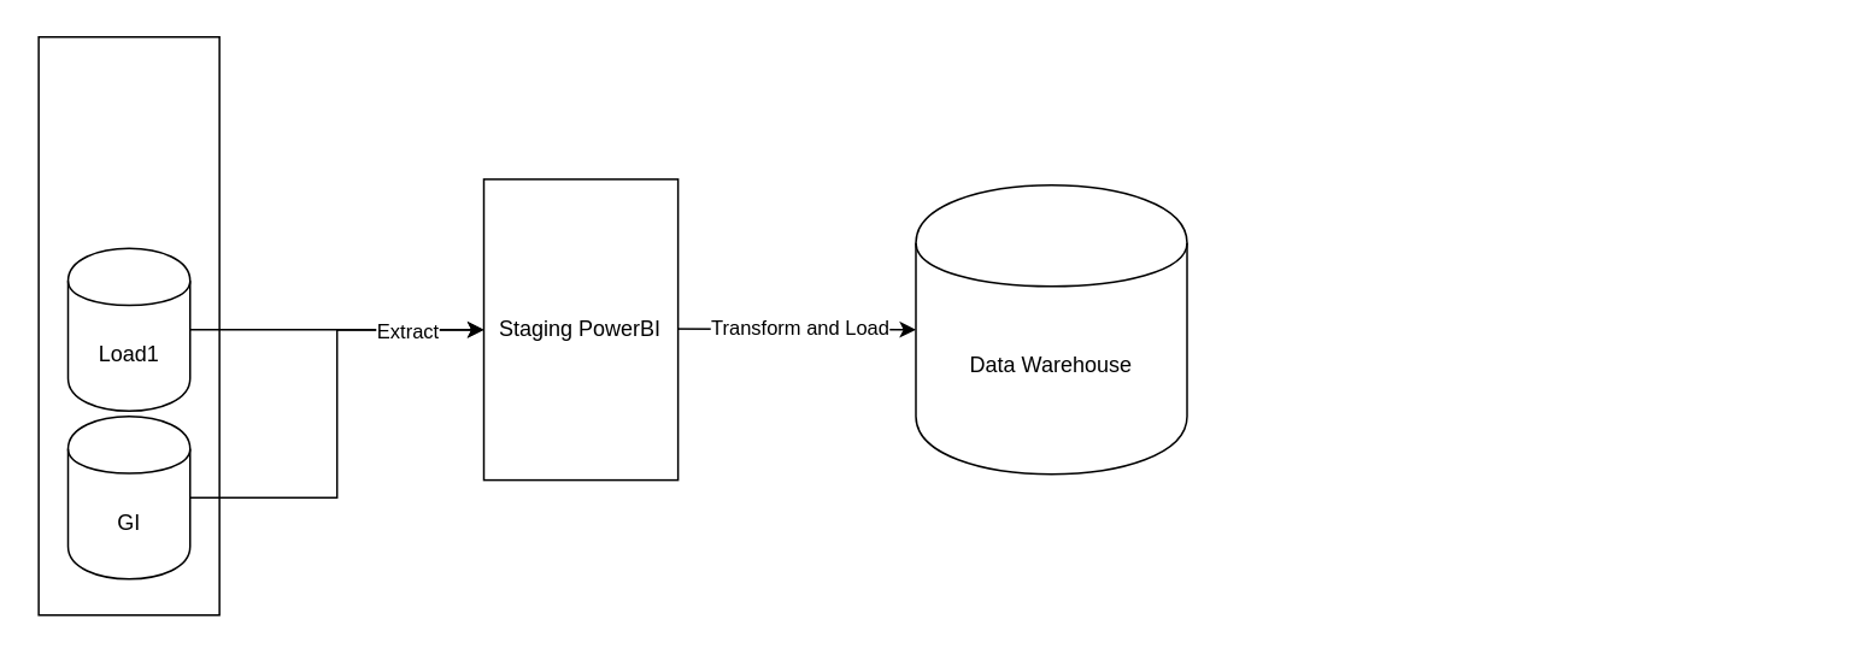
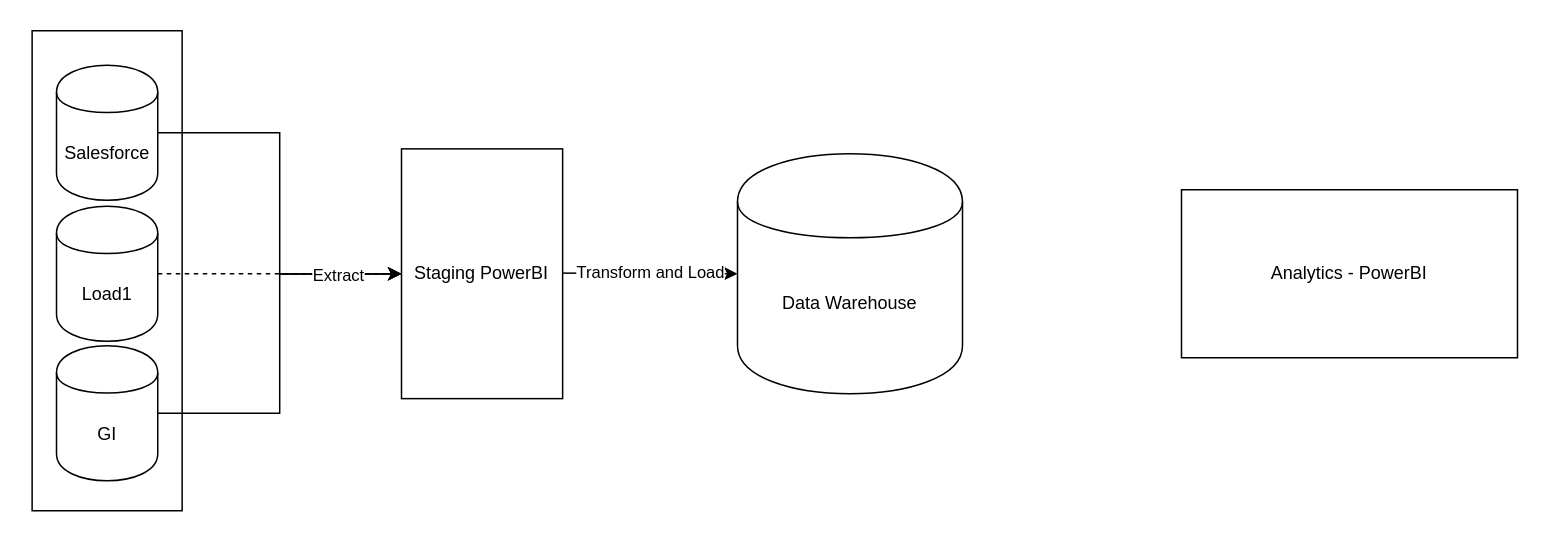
  <mxCell id="0" />
  <mxCell id="1" parent="0" />
  <mxCell id="2" value="" style="html=1;dashed=0;whiteSpace=wrap;" vertex="1" parent="1"><mxGeometry x="20.75" y="20" width="100" height="320" as="geometry" /></mxCell>
- <mxCell id="5" style="edgeStyle=orthogonalEdgeStyle;rounded=0;orthogonalLoop=1;jettySize=auto;html=1;exitX=1;exitY=0.5;exitDx=0;exitDy=0;entryX=0;entryY=0.5;entryDx=0;entryDy=0;" edge="1" parent="1" source="6" target="13"><mxGeometry relative="1" as="geometry" /></mxCell>
+ <mxCell id="3" style="edgeStyle=orthogonalEdgeStyle;rounded=0;orthogonalLoop=1;jettySize=auto;html=1;exitX=1;exitY=0.5;exitDx=0;exitDy=0;" edge="1" parent="1" source="4" target="13"><mxGeometry relative="1" as="geometry"><mxPoint x="227" y="88" as="targetPoint" /></mxGeometry></mxCell>
+ <mxCell id="4" value="Salesforce" style="shape=cylinder;whiteSpace=wrap;html=1;boundedLbl=1;backgroundOutline=1;" vertex="1" parent="1"><mxGeometry x="37" y="43" width="67.5" height="90" as="geometry" /></mxCell>
+ <mxCell id="5" style="edgeStyle=orthogonalEdgeStyle;rounded=0;orthogonalLoop=1;jettySize=auto;html=1;exitX=1;exitY=0.5;exitDx=0;exitDy=0;entryX=0;entryY=0.5;entryDx=0;entryDy=0;dashed=1;" edge="1" parent="1" source="6" target="13"><mxGeometry relative="1" as="geometry" /></mxCell>
  <mxCell id="6" value="Load1" style="shape=cylinder;whiteSpace=wrap;html=1;boundedLbl=1;backgroundOutline=1;" vertex="1" parent="1"><mxGeometry x="37" y="137" width="67.5" height="90" as="geometry" /></mxCell>
  <mxCell id="7" style="edgeStyle=orthogonalEdgeStyle;rounded=0;orthogonalLoop=1;jettySize=auto;html=1;exitX=1;exitY=0.5;exitDx=0;exitDy=0;" edge="1" parent="1" source="9" target="13"><mxGeometry relative="1" as="geometry" /></mxCell>
  <mxCell id="8" value="Extract" style="edgeLabel;html=1;align=center;verticalAlign=middle;resizable=0;points=[];" vertex="1" connectable="0" parent="7"><mxGeometry x="0.662" y="-1" relative="1" as="geometry"><mxPoint x="1" y="-1" as="offset" /></mxGeometry></mxCell>
  <mxCell id="9" value="GI" style="shape=cylinder;whiteSpace=wrap;html=1;boundedLbl=1;backgroundOutline=1;" vertex="1" parent="1"><mxGeometry x="37" y="230" width="67.5" height="90" as="geometry" /></mxCell>
- <mxCell id="10" value="Data Warehouse" style="shape=cylinder;whiteSpace=wrap;html=1;boundedLbl=1;backgroundOutline=1;" vertex="1" parent="1"><mxGeometry x="506" y="102" width="150" height="160" as="geometry" /></mxCell>
+ <mxCell id="10" value="Data Warehouse" style="shape=cylinder;whiteSpace=wrap;html=1;boundedLbl=1;backgroundOutline=1;" vertex="1" parent="1"><mxGeometry x="491" y="102" width="150" height="160" as="geometry" /></mxCell>
  <mxCell id="11" style="edgeStyle=orthogonalEdgeStyle;rounded=0;orthogonalLoop=1;jettySize=auto;html=1;exitX=1;exitY=0.5;exitDx=0;exitDy=0;entryX=0;entryY=0.5;entryDx=0;entryDy=0;" edge="1" parent="1" target="10"><mxGeometry relative="1" as="geometry"><mxPoint x="357" y="181.5" as="sourcePoint" /><mxPoint x="488.58" y="181.5" as="targetPoint" /></mxGeometry></mxCell>
  <mxCell id="12" value="Transform and Load" style="edgeLabel;html=1;align=center;verticalAlign=middle;resizable=0;points=[];" vertex="1" connectable="0" parent="11"><mxGeometry x="0.125" y="1" relative="1" as="geometry"><mxPoint as="offset" /></mxGeometry></mxCell>
  <mxCell id="13" value="Staging PowerBI" style="html=1;dashed=0;whiteSpace=wrap;" vertex="1" parent="1"><mxGeometry x="267" y="98.75" width="107.42" height="166.5" as="geometry" /></mxCell>
+ <mxCell id="14" value="Analytics - PowerBI" style="whiteSpace=wrap;html=1;" vertex="1" parent="1"><mxGeometry x="787" y="126" width="224" height="112" as="geometry" /></mxCell>
